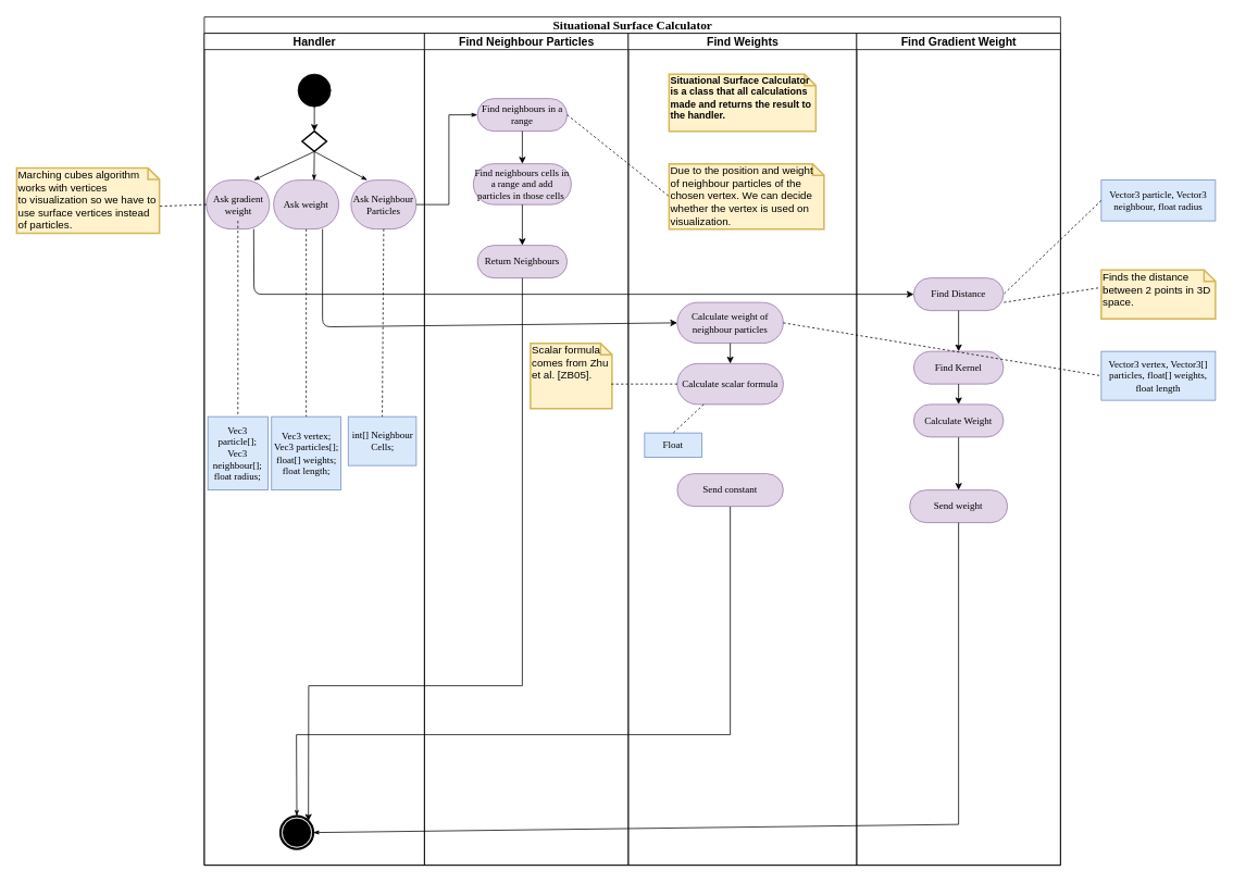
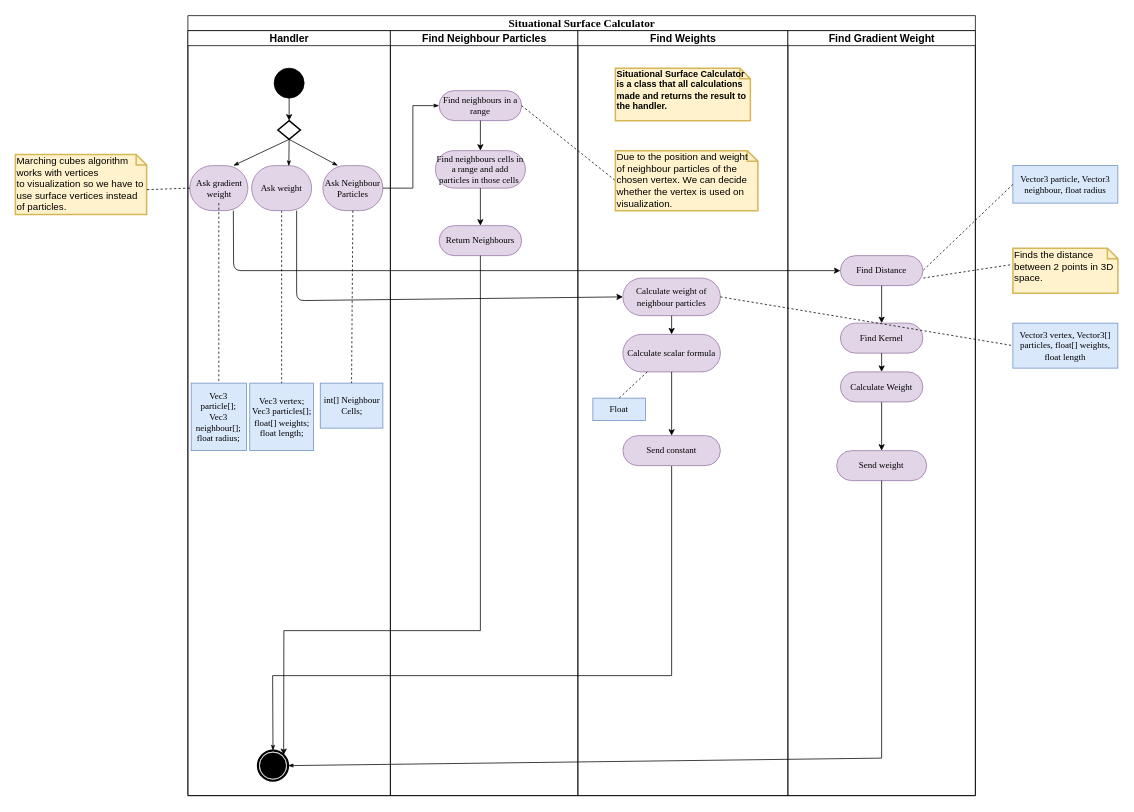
  <mxCell id="0" />
  <mxCell id="1" parent="0" />
  <mxCell id="2" value="&lt;font style=&quot;font-size: 15px&quot;&gt;Situational Surface Calculator&lt;/font&gt;" style="swimlane;html=1;childLayout=stackLayout;startSize=20;rounded=0;shadow=0;comic=0;labelBackgroundColor=none;strokeWidth=1;fontFamily=Verdana;fontSize=12;align=center;" parent="1" vertex="1"><mxGeometry x="250" y="20" width="1050" height="1040" as="geometry" /></mxCell>
  <mxCell id="3" value="&lt;font style=&quot;font-size: 14px&quot;&gt;Handler&lt;/font&gt;" style="swimlane;html=1;startSize=20;" parent="2" vertex="1"><mxGeometry y="20" width="270" height="1020" as="geometry" /></mxCell>
  <mxCell id="4" value="" style="ellipse;whiteSpace=wrap;html=1;rounded=0;shadow=0;comic=0;labelBackgroundColor=none;strokeWidth=1;fillColor=#000000;fontFamily=Verdana;fontSize=12;align=center;" parent="3" vertex="1"><mxGeometry x="115" y="50" width="40" height="40" as="geometry" /></mxCell>
  <mxCell id="5" value="Ask gradient weight" style="rounded=1;whiteSpace=wrap;html=1;shadow=0;comic=0;labelBackgroundColor=none;strokeWidth=1;fontFamily=Verdana;fontSize=12;align=center;arcSize=50;fillColor=#e1d5e7;strokeColor=#9673a6;" parent="3" vertex="1"><mxGeometry x="2.5" y="180" width="77.5" height="60" as="geometry" /></mxCell>
  <mxCell id="6" value="" style="shape=mxgraph.bpmn.shape;html=1;verticalLabelPosition=bottom;labelBackgroundColor=#ffffff;verticalAlign=top;perimeter=ellipsePerimeter;outline=end;symbol=terminate;rounded=0;shadow=0;comic=0;strokeWidth=1;fontFamily=Verdana;fontSize=12;align=center;" parent="3" vertex="1"><mxGeometry x="93.5" y="960" width="40" height="40" as="geometry" /></mxCell>
  <mxCell id="7" style="edgeStyle=none;rounded=0;html=1;labelBackgroundColor=none;startArrow=none;startFill=0;startSize=5;endArrow=classicThin;endFill=1;endSize=5;jettySize=auto;orthogonalLoop=1;strokeWidth=1;fontFamily=Verdana;fontSize=12;exitX=0.5;exitY=1;exitDx=0;exitDy=0;entryX=0.75;entryY=0;entryDx=0;entryDy=0;" parent="3" source="11" target="5" edge="1"><mxGeometry relative="1" as="geometry"><mxPoint x="122.5" y="290" as="sourcePoint" /><mxPoint x="63.5" y="320" as="targetPoint" /></mxGeometry></mxCell>
  <mxCell id="8" value="" style="endArrow=none;dashed=1;html=1;entryX=0.5;entryY=0;entryDx=0;entryDy=0;exitX=0.5;exitY=1;exitDx=0;exitDy=0;" parent="3" target="18" edge="1"><mxGeometry width="50" height="50" relative="1" as="geometry"><mxPoint x="41.25" y="230" as="sourcePoint" /><mxPoint x="41.25" y="290" as="targetPoint" /></mxGeometry></mxCell>
  <mxCell id="9" value="Vec3 vertex;&lt;br&gt;Vec3 particles[];&lt;br&gt;float[] weights;&lt;br&gt;float length;" style="rounded=0;whiteSpace=wrap;html=1;shadow=0;comic=0;labelBackgroundColor=none;strokeWidth=1;fontFamily=Verdana;fontSize=12;align=center;arcSize=50;fillColor=#dae8fc;strokeColor=#6c8ebf;" parent="3" vertex="1"><mxGeometry x="82.5" y="470" width="85" height="90" as="geometry" /></mxCell>
  <mxCell id="10" value="" style="endArrow=none;dashed=1;html=1;entryX=0.5;entryY=0;entryDx=0;entryDy=0;exitX=0.5;exitY=1;exitDx=0;exitDy=0;" parent="3" source="13" target="9" edge="1"><mxGeometry width="50" height="50" relative="1" as="geometry"><mxPoint x="134.972" y="250" as="sourcePoint" /><mxPoint x="-35" y="207" as="targetPoint" /></mxGeometry></mxCell>
  <mxCell id="11" value="" style="rhombus;whiteSpace=wrap;html=1;strokeColor=#000000;strokeWidth=2;" vertex="1" parent="3"><mxGeometry x="120" y="120" width="30" height="25" as="geometry" /></mxCell>
  <mxCell id="12" value="" style="endArrow=classic;html=1;exitX=0.5;exitY=1;exitDx=0;exitDy=0;entryX=0.5;entryY=0;entryDx=0;entryDy=0;" edge="1" parent="3" source="4" target="11"><mxGeometry width="50" height="50" relative="1" as="geometry"><mxPoint x="150" y="180" as="sourcePoint" /><mxPoint x="200" y="130" as="targetPoint" /></mxGeometry></mxCell>
  <mxCell id="13" value="Ask weight" style="rounded=1;whiteSpace=wrap;html=1;shadow=0;comic=0;labelBackgroundColor=none;strokeWidth=1;fontFamily=Verdana;fontSize=12;align=center;arcSize=50;fillColor=#e1d5e7;strokeColor=#9673a6;" vertex="1" parent="3"><mxGeometry x="85" y="180" width="80" height="60" as="geometry" /></mxCell>
  <mxCell id="14" style="edgeStyle=none;rounded=0;html=1;labelBackgroundColor=none;startArrow=none;startFill=0;startSize=5;endArrow=classicThin;endFill=1;endSize=5;jettySize=auto;orthogonalLoop=1;strokeWidth=1;fontFamily=Verdana;fontSize=12;exitX=0.5;exitY=1;exitDx=0;exitDy=0;entryX=0.62;entryY=0.01;entryDx=0;entryDy=0;entryPerimeter=0;" edge="1" parent="3" source="11" target="13"><mxGeometry relative="1" as="geometry"><mxPoint x="122.5" y="155" as="sourcePoint" /><mxPoint x="130" y="170" as="targetPoint" /></mxGeometry></mxCell>
  <mxCell id="15" value="Ask Neighbour Particles" style="rounded=1;whiteSpace=wrap;html=1;shadow=0;comic=0;labelBackgroundColor=none;strokeWidth=1;fontFamily=Verdana;fontSize=12;align=center;arcSize=50;fillColor=#e1d5e7;strokeColor=#9673a6;" vertex="1" parent="3"><mxGeometry x="180" y="180" width="80" height="60" as="geometry" /></mxCell>
  <mxCell id="16" style="edgeStyle=none;rounded=0;html=1;labelBackgroundColor=none;startArrow=none;startFill=0;startSize=5;endArrow=classicThin;endFill=1;endSize=5;jettySize=auto;orthogonalLoop=1;strokeWidth=1;fontFamily=Verdana;fontSize=12;exitX=0.5;exitY=1;exitDx=0;exitDy=0;entryX=0.25;entryY=0;entryDx=0;entryDy=0;" edge="1" parent="3" source="11" target="15"><mxGeometry relative="1" as="geometry"><mxPoint x="145" y="155" as="sourcePoint" /><mxPoint x="144.6" y="190.6" as="targetPoint" /></mxGeometry></mxCell>
  <mxCell id="17" value="int[] Neighbour Cells;" style="rounded=0;whiteSpace=wrap;html=1;shadow=0;comic=0;labelBackgroundColor=none;strokeWidth=1;fontFamily=Verdana;fontSize=12;align=center;arcSize=50;fillColor=#dae8fc;strokeColor=#6c8ebf;" vertex="1" parent="3"><mxGeometry x="176.5" y="470" width="83.5" height="60" as="geometry" /></mxCell>
  <mxCell id="18" value="Vec3 particle[];&lt;br&gt;Vec3 neighbour[];&lt;br&gt;float radius;" style="rounded=0;whiteSpace=wrap;html=1;shadow=0;comic=0;labelBackgroundColor=none;strokeWidth=1;fontFamily=Verdana;fontSize=12;align=center;arcSize=50;fillColor=#dae8fc;strokeColor=#6c8ebf;" parent="3" vertex="1"><mxGeometry x="4.38" y="470" width="73.75" height="90" as="geometry" /></mxCell>
  <mxCell id="19" value="" style="endArrow=none;dashed=1;html=1;entryX=0.5;entryY=0;entryDx=0;entryDy=0;exitX=0.5;exitY=1;exitDx=0;exitDy=0;" edge="1" parent="3" source="15" target="17"><mxGeometry width="50" height="50" relative="1" as="geometry"><mxPoint x="135" y="250" as="sourcePoint" /><mxPoint x="137.5" y="310" as="targetPoint" /></mxGeometry></mxCell>
  <mxCell id="20" value="&lt;font style=&quot;font-size: 14px&quot;&gt;Find Neighbour Particles&lt;/font&gt;" style="swimlane;html=1;startSize=20;" parent="2" vertex="1"><mxGeometry x="270" y="20" width="250" height="1020" as="geometry" /></mxCell>
  <mxCell id="21" value="Find neighbours in a range" style="rounded=1;whiteSpace=wrap;html=1;shadow=0;comic=0;labelBackgroundColor=none;strokeWidth=1;fontFamily=Verdana;fontSize=12;align=center;arcSize=50;fillColor=#e1d5e7;strokeColor=#9673a6;" parent="20" vertex="1"><mxGeometry x="65" y="80" width="110" height="40" as="geometry" /></mxCell>
- <mxCell id="22" value="&lt;font style=&quot;font-size: 13px&quot;&gt;Scalar formula comes from Zhu et al. [ZB05].&amp;nbsp;&lt;/font&gt;" style="shape=note;whiteSpace=wrap;html=1;size=14;verticalAlign=top;align=left;spacingTop=-6;strokeWidth=2;fillColor=#fff2cc;strokeColor=#d6b656;" parent="20" vertex="1"><mxGeometry x="130" y="380" width="100" height="80" as="geometry" /></mxCell>
  <mxCell id="23" value="Find neighbours cells in a range and add particles in those cells&amp;nbsp;" style="rounded=1;whiteSpace=wrap;html=1;shadow=0;comic=0;labelBackgroundColor=none;strokeWidth=1;fontFamily=Verdana;fontSize=12;align=center;arcSize=50;fillColor=#e1d5e7;strokeColor=#9673a6;" parent="20" vertex="1"><mxGeometry x="60" y="160" width="120" height="50" as="geometry" /></mxCell>
  <mxCell id="24" value="" style="endArrow=classic;html=1;strokeWidth=1;fontSize=12;entryX=0.5;entryY=0;entryDx=0;entryDy=0;exitX=0.5;exitY=1;exitDx=0;exitDy=0;" parent="20" source="21" target="23" edge="1"><mxGeometry width="50" height="50" relative="1" as="geometry"><mxPoint x="170" y="180" as="sourcePoint" /><mxPoint x="220" y="130" as="targetPoint" /></mxGeometry></mxCell>
  <mxCell id="25" value="Return Neighbours" style="rounded=1;whiteSpace=wrap;html=1;shadow=0;comic=0;labelBackgroundColor=none;strokeWidth=1;fontFamily=Verdana;fontSize=12;align=center;arcSize=50;fillColor=#e1d5e7;strokeColor=#9673a6;" parent="20" vertex="1"><mxGeometry x="65" y="260" width="110" height="40" as="geometry" /></mxCell>
  <mxCell id="26" value="" style="endArrow=classic;html=1;strokeWidth=1;fontSize=12;entryX=0.5;entryY=0;entryDx=0;entryDy=0;exitX=0.5;exitY=1;exitDx=0;exitDy=0;" parent="20" source="23" target="25" edge="1"><mxGeometry width="50" height="50" relative="1" as="geometry"><mxPoint x="125" y="130" as="sourcePoint" /><mxPoint x="130" y="170" as="targetPoint" /></mxGeometry></mxCell>
  <mxCell id="27" style="edgeStyle=none;rounded=0;html=1;labelBackgroundColor=none;startArrow=none;startFill=0;startSize=5;endArrow=classicThin;endFill=1;endSize=5;jettySize=auto;orthogonalLoop=1;strokeWidth=1;fontFamily=Verdana;fontSize=12;exitX=1;exitY=0.5;exitDx=0;exitDy=0;entryX=0;entryY=0.5;entryDx=0;entryDy=0;" parent="2" source="15" target="21" edge="1"><mxGeometry relative="1" as="geometry"><mxPoint x="169.57" y="425" as="sourcePoint" /><mxPoint x="310" y="115" as="targetPoint" /><Array as="points"><mxPoint x="300" y="230" /><mxPoint x="300" y="120" /></Array></mxGeometry></mxCell>
  <mxCell id="28" style="edgeStyle=none;rounded=0;html=1;labelBackgroundColor=none;startArrow=none;startFill=0;startSize=5;endArrow=classicThin;endFill=1;endSize=5;jettySize=auto;orthogonalLoop=1;strokeWidth=1;fontFamily=Verdana;fontSize=12;exitX=0.5;exitY=1;exitDx=0;exitDy=0;entryX=0.5;entryY=0;entryDx=0;entryDy=0;" parent="2" source="32" target="6" edge="1"><mxGeometry relative="1" as="geometry"><mxPoint x="630" y="685" as="sourcePoint" /><Array as="points"><mxPoint x="645" y="880" /><mxPoint x="113" y="880" /></Array><mxPoint x="112.667" y="910" as="targetPoint" /></mxGeometry></mxCell>
  <mxCell id="29" value="&lt;font style=&quot;font-size: 14px&quot;&gt;Find Weights&lt;/font&gt;" style="swimlane;html=1;startSize=20;" parent="2" vertex="1"><mxGeometry x="520" y="20" width="280" height="1020" as="geometry" /></mxCell>
  <mxCell id="30" value="Calculate weight of neighbour particles" style="rounded=1;whiteSpace=wrap;html=1;shadow=0;comic=0;labelBackgroundColor=none;strokeWidth=1;fontFamily=Verdana;fontSize=12;align=center;arcSize=50;fillColor=#e1d5e7;strokeColor=#9673a6;" parent="29" vertex="1"><mxGeometry x="60" y="330" width="130" height="50" as="geometry" /></mxCell>
  <mxCell id="31" value="Calculate scalar formula" style="rounded=1;whiteSpace=wrap;html=1;shadow=0;comic=0;labelBackgroundColor=none;strokeWidth=1;fontFamily=Verdana;fontSize=12;align=center;arcSize=50;fillColor=#e1d5e7;strokeColor=#9673a6;" parent="29" vertex="1"><mxGeometry x="60" y="405" width="130" height="50" as="geometry" /></mxCell>
  <mxCell id="32" value="Send constant" style="rounded=1;whiteSpace=wrap;html=1;shadow=0;comic=0;labelBackgroundColor=none;strokeWidth=1;fontFamily=Verdana;fontSize=12;align=center;arcSize=50;fillColor=#e1d5e7;strokeColor=#9673a6;" parent="29" vertex="1"><mxGeometry x="60" y="540" width="130" height="40" as="geometry" /></mxCell>
+ <mxCell id="33" value="" style="endArrow=classic;html=1;entryX=0.5;entryY=0;entryDx=0;entryDy=0;exitX=0.5;exitY=1;exitDx=0;exitDy=0;" parent="29" source="31" target="32" edge="1"><mxGeometry width="50" height="50" relative="1" as="geometry"><mxPoint x="125" y="510" as="sourcePoint" /><mxPoint x="-50" y="450" as="targetPoint" /></mxGeometry></mxCell>
  <mxCell id="34" value="" style="endArrow=classic;html=1;entryX=0.5;entryY=0;entryDx=0;entryDy=0;exitX=0.5;exitY=1;exitDx=0;exitDy=0;" parent="29" source="30" target="31" edge="1"><mxGeometry width="50" height="50" relative="1" as="geometry"><mxPoint x="135" y="480" as="sourcePoint" /><mxPoint x="135" y="530" as="targetPoint" /></mxGeometry></mxCell>
  <mxCell id="35" value="&lt;font style=&quot;font-size: 13px&quot;&gt;Due to the position and weight of neighbour particles of the chosen vertex. We can decide whether the vertex is used on visualization.&lt;/font&gt;" style="shape=note;whiteSpace=wrap;html=1;size=14;verticalAlign=top;align=left;spacingTop=-6;strokeWidth=2;fillColor=#fff2cc;strokeColor=#d6b656;" parent="29" vertex="1"><mxGeometry x="50" y="160" width="190" height="80" as="geometry" /></mxCell>
  <mxCell id="36" value="&lt;font style=&quot;font-size: 12px;&quot;&gt;Situational Surface Calculator is a class that all calculations made and returns the result to the handler.&lt;/font&gt;" style="shape=note;whiteSpace=wrap;html=1;size=14;verticalAlign=top;align=left;spacingTop=-6;strokeWidth=2;fillColor=#fff2cc;strokeColor=#d6b656;fontSize=12;fontStyle=1" parent="29" vertex="1"><mxGeometry x="50" y="50" width="180" height="70" as="geometry" /></mxCell>
  <mxCell id="37" value="Float" style="rounded=0;whiteSpace=wrap;html=1;shadow=0;comic=0;labelBackgroundColor=none;strokeWidth=1;fontFamily=Verdana;fontSize=12;align=center;arcSize=50;fillColor=#dae8fc;strokeColor=#6c8ebf;" vertex="1" parent="29"><mxGeometry x="20" y="490" width="70" height="30" as="geometry" /></mxCell>
  <mxCell id="38" value="" style="endArrow=none;dashed=1;html=1;entryX=0.5;entryY=0;entryDx=0;entryDy=0;exitX=0.25;exitY=1;exitDx=0;exitDy=0;" edge="1" parent="29" source="31" target="37"><mxGeometry width="50" height="50" relative="1" as="geometry"><mxPoint x="70" y="440.0" as="sourcePoint" /><mxPoint x="-21.08" y="440.08" as="targetPoint" /></mxGeometry></mxCell>
  <mxCell id="39" value="" style="endArrow=none;dashed=1;html=1;entryX=0;entryY=0.5;entryDx=0;entryDy=0;entryPerimeter=0;exitX=1;exitY=0.5;exitDx=0;exitDy=0;" parent="2" source="21" target="35" edge="1"><mxGeometry width="50" height="50" relative="1" as="geometry"><mxPoint x="390" y="505" as="sourcePoint" /><mxPoint x="500" y="440" as="targetPoint" /></mxGeometry></mxCell>
  <mxCell id="40" value="&lt;font style=&quot;font-size: 14px&quot;&gt;Find Gradient Weight&lt;/font&gt;" style="swimlane;html=1;startSize=20;" parent="2" vertex="1"><mxGeometry x="800" y="20" width="250" height="1020" as="geometry" /></mxCell>
  <mxCell id="41" value="Find Distance" style="rounded=1;whiteSpace=wrap;html=1;shadow=0;comic=0;labelBackgroundColor=none;strokeWidth=1;fontFamily=Verdana;fontSize=12;align=center;arcSize=50;fillColor=#e1d5e7;strokeColor=#9673a6;" parent="40" vertex="1"><mxGeometry x="70" y="300" width="110" height="40" as="geometry" /></mxCell>
  <mxCell id="42" value="Find Kernel" style="rounded=1;whiteSpace=wrap;html=1;shadow=0;comic=0;labelBackgroundColor=none;strokeWidth=1;fontFamily=Verdana;fontSize=12;align=center;arcSize=50;fillColor=#e1d5e7;strokeColor=#9673a6;" parent="40" vertex="1"><mxGeometry x="70" y="390" width="110" height="40" as="geometry" /></mxCell>
  <mxCell id="43" value="" style="endArrow=classic;html=1;strokeWidth=1;fontSize=12;entryX=0.5;entryY=0;entryDx=0;entryDy=0;exitX=0.5;exitY=1;exitDx=0;exitDy=0;" parent="40" source="41" target="42" edge="1"><mxGeometry width="50" height="50" relative="1" as="geometry"><mxPoint x="-400" y="340" as="sourcePoint" /><mxPoint x="-400" y="380" as="targetPoint" /></mxGeometry></mxCell>
  <mxCell id="44" value="" style="edgeStyle=orthogonalEdgeStyle;rounded=0;orthogonalLoop=1;jettySize=auto;html=1;" edge="1" parent="40" source="45" target="47"><mxGeometry relative="1" as="geometry" /></mxCell>
  <mxCell id="45" value="Calculate Weight" style="rounded=1;whiteSpace=wrap;html=1;shadow=0;comic=0;labelBackgroundColor=none;strokeWidth=1;fontFamily=Verdana;fontSize=12;align=center;arcSize=50;fillColor=#e1d5e7;strokeColor=#9673a6;" parent="40" vertex="1"><mxGeometry x="70" y="455" width="110" height="40" as="geometry" /></mxCell>
  <mxCell id="46" value="" style="endArrow=classic;html=1;strokeWidth=1;fontSize=12;entryX=0.5;entryY=0;entryDx=0;entryDy=0;exitX=0.5;exitY=1;exitDx=0;exitDy=0;" parent="40" source="42" target="45" edge="1"><mxGeometry width="50" height="50" relative="1" as="geometry"><mxPoint x="135" y="495" as="sourcePoint" /><mxPoint x="-1210" y="515" as="targetPoint" /></mxGeometry></mxCell>
  <mxCell id="47" value="Send weight" style="rounded=1;whiteSpace=wrap;html=1;shadow=0;comic=0;labelBackgroundColor=none;strokeWidth=1;fontFamily=Verdana;fontSize=12;align=center;arcSize=50;fillColor=#e1d5e7;strokeColor=#9673a6;" vertex="1" parent="40"><mxGeometry x="65" y="560" width="120" height="40" as="geometry" /></mxCell>
- <mxCell id="48" value="" style="endArrow=none;dashed=1;html=1;entryX=0.991;entryY=0.626;entryDx=0;entryDy=0;exitX=0;exitY=0.5;exitDx=0;exitDy=0;entryPerimeter=0;" parent="2" source="31" target="22" edge="1"><mxGeometry width="50" height="50" relative="1" as="geometry"><mxPoint x="123.5" y="320" as="sourcePoint" /><mxPoint x="67.5" y="370" as="targetPoint" /></mxGeometry></mxCell>
  <mxCell id="49" value="" style="endArrow=classic;html=1;strokeWidth=1;fontSize=12;entryX=0.855;entryY=0.145;entryDx=0;entryDy=0;exitX=0.5;exitY=1;exitDx=0;exitDy=0;entryPerimeter=0;rounded=0;" edge="1" parent="2" source="25" target="6"><mxGeometry width="50" height="50" relative="1" as="geometry"><mxPoint x="400" y="240" as="sourcePoint" /><mxPoint x="400" y="290" as="targetPoint" /><Array as="points"><mxPoint x="390" y="820" /><mxPoint x="128" y="820" /></Array></mxGeometry></mxCell>
  <mxCell id="50" value="" style="endArrow=classic;html=1;strokeWidth=1;fontSize=12;entryX=0;entryY=0.5;entryDx=0;entryDy=0;exitX=0.75;exitY=1;exitDx=0;exitDy=0;" edge="1" parent="2" source="13" target="30"><mxGeometry width="50" height="50" relative="1" as="geometry"><mxPoint x="400" y="240" as="sourcePoint" /><mxPoint x="400" y="290" as="targetPoint" /><Array as="points"><mxPoint x="145" y="380" /></Array></mxGeometry></mxCell>
  <mxCell id="51" value="" style="endArrow=classic;html=1;strokeWidth=1;fontSize=12;entryX=0;entryY=0.5;entryDx=0;entryDy=0;exitX=0.75;exitY=1;exitDx=0;exitDy=0;" edge="1" parent="2" source="5" target="41"><mxGeometry width="50" height="50" relative="1" as="geometry"><mxPoint x="155" y="270" as="sourcePoint" /><mxPoint x="590" y="385" as="targetPoint" /><Array as="points"><mxPoint x="61" y="340" /></Array></mxGeometry></mxCell>
  <mxCell id="52" style="edgeStyle=none;rounded=0;html=1;labelBackgroundColor=none;startArrow=none;startFill=0;startSize=5;endArrow=classicThin;endFill=1;endSize=5;jettySize=auto;orthogonalLoop=1;strokeWidth=1;fontFamily=Verdana;fontSize=12;exitX=0.5;exitY=1;exitDx=0;exitDy=0;entryX=1;entryY=0.5;entryDx=0;entryDy=0;" edge="1" parent="2" source="47" target="6"><mxGeometry relative="1" as="geometry"><mxPoint x="761" y="610" as="sourcePoint" /><Array as="points"><mxPoint x="925" y="990" /></Array><mxPoint x="150" y="1010" as="targetPoint" /></mxGeometry></mxCell>
  <mxCell id="53" value="&lt;font style=&quot;font-size: 13px&quot;&gt;Marching cubes algorithm works with vertices to&amp;nbsp;visualization so we have to use surface vertices instead of particles.&lt;/font&gt;" style="shape=note;whiteSpace=wrap;html=1;size=14;verticalAlign=top;align=left;spacingTop=-6;strokeWidth=2;fillColor=#fff2cc;strokeColor=#d6b656;" parent="1" vertex="1"><mxGeometry x="20" y="205" width="175" height="80" as="geometry" /></mxCell>
  <mxCell id="54" value="" style="endArrow=none;dashed=1;html=1;entryX=0;entryY=0;entryDx=175;entryDy=47;entryPerimeter=0;exitX=0;exitY=0.5;exitDx=0;exitDy=0;" parent="1" source="5" target="53" edge="1"><mxGeometry width="50" height="50" relative="1" as="geometry"><mxPoint x="417.5" y="310" as="sourcePoint" /><mxPoint x="467.5" y="260" as="targetPoint" /></mxGeometry></mxCell>
  <mxCell id="55" value="Vector3 vertex, Vector3[] particles, float[] weights, float length" style="rounded=0;whiteSpace=wrap;html=1;shadow=0;comic=0;labelBackgroundColor=none;strokeWidth=1;fontFamily=Verdana;fontSize=12;align=center;arcSize=50;fillColor=#dae8fc;strokeColor=#6c8ebf;" parent="1" vertex="1"><mxGeometry x="1350" y="430" width="140" height="60" as="geometry" /></mxCell>
  <mxCell id="56" value="" style="endArrow=none;dashed=1;html=1;entryX=0;entryY=0.5;entryDx=0;entryDy=0;exitX=1;exitY=0.5;exitDx=0;exitDy=0;" parent="1" source="30" target="55" edge="1"><mxGeometry width="50" height="50" relative="1" as="geometry"><mxPoint x="1250" y="120" as="sourcePoint" /><mxPoint x="790" y="130" as="targetPoint" /></mxGeometry></mxCell>
  <mxCell id="57" value="&lt;font style=&quot;font-size: 13px&quot;&gt;Finds the distance between 2 points in 3D space.&lt;/font&gt;" style="shape=note;whiteSpace=wrap;html=1;size=14;verticalAlign=top;align=left;spacingTop=-6;strokeWidth=2;fillColor=#fff2cc;strokeColor=#d6b656;" parent="1" vertex="1"><mxGeometry x="1350" y="330" width="140" height="60" as="geometry" /></mxCell>
  <mxCell id="58" value="" style="endArrow=none;dashed=1;html=1;entryX=1;entryY=0.75;entryDx=0;entryDy=0;exitX=-0.027;exitY=0.371;exitDx=0;exitDy=0;exitPerimeter=0;" parent="1" source="57" target="41" edge="1"><mxGeometry width="50" height="50" relative="1" as="geometry"><mxPoint x="1220" y="165" as="sourcePoint" /><mxPoint x="1370" y="175" as="targetPoint" /></mxGeometry></mxCell>
  <mxCell id="59" value="Vector3 particle, Vector3 neighbour, float radius" style="rounded=0;whiteSpace=wrap;html=1;shadow=0;comic=0;labelBackgroundColor=none;strokeWidth=1;fontFamily=Verdana;fontSize=12;align=center;arcSize=50;fillColor=#dae8fc;strokeColor=#6c8ebf;" parent="1" vertex="1"><mxGeometry x="1350" y="220" width="140" height="50" as="geometry" /></mxCell>
  <mxCell id="60" value="" style="endArrow=none;dashed=1;html=1;entryX=1;entryY=0.5;entryDx=0;entryDy=0;exitX=0;exitY=0.5;exitDx=0;exitDy=0;" parent="1" source="59" target="41" edge="1"><mxGeometry width="50" height="50" relative="1" as="geometry"><mxPoint x="1357.03" y="262.26" as="sourcePoint" /><mxPoint x="1220" y="175" as="targetPoint" /></mxGeometry></mxCell>
